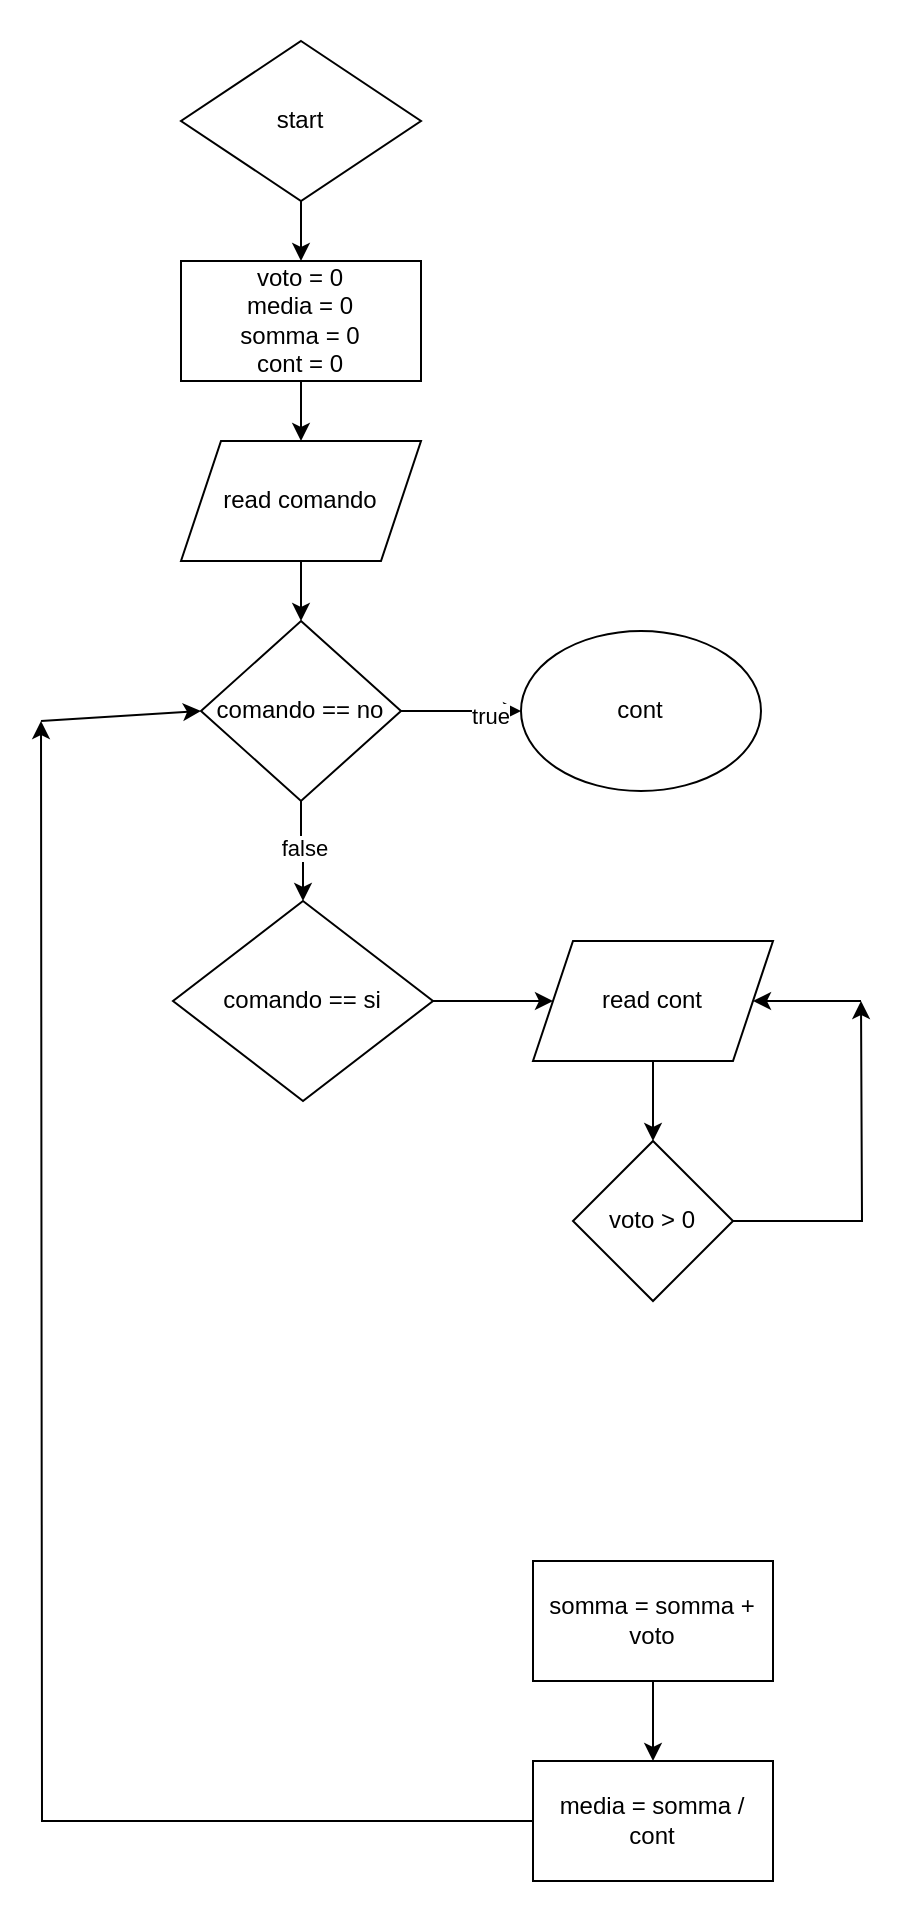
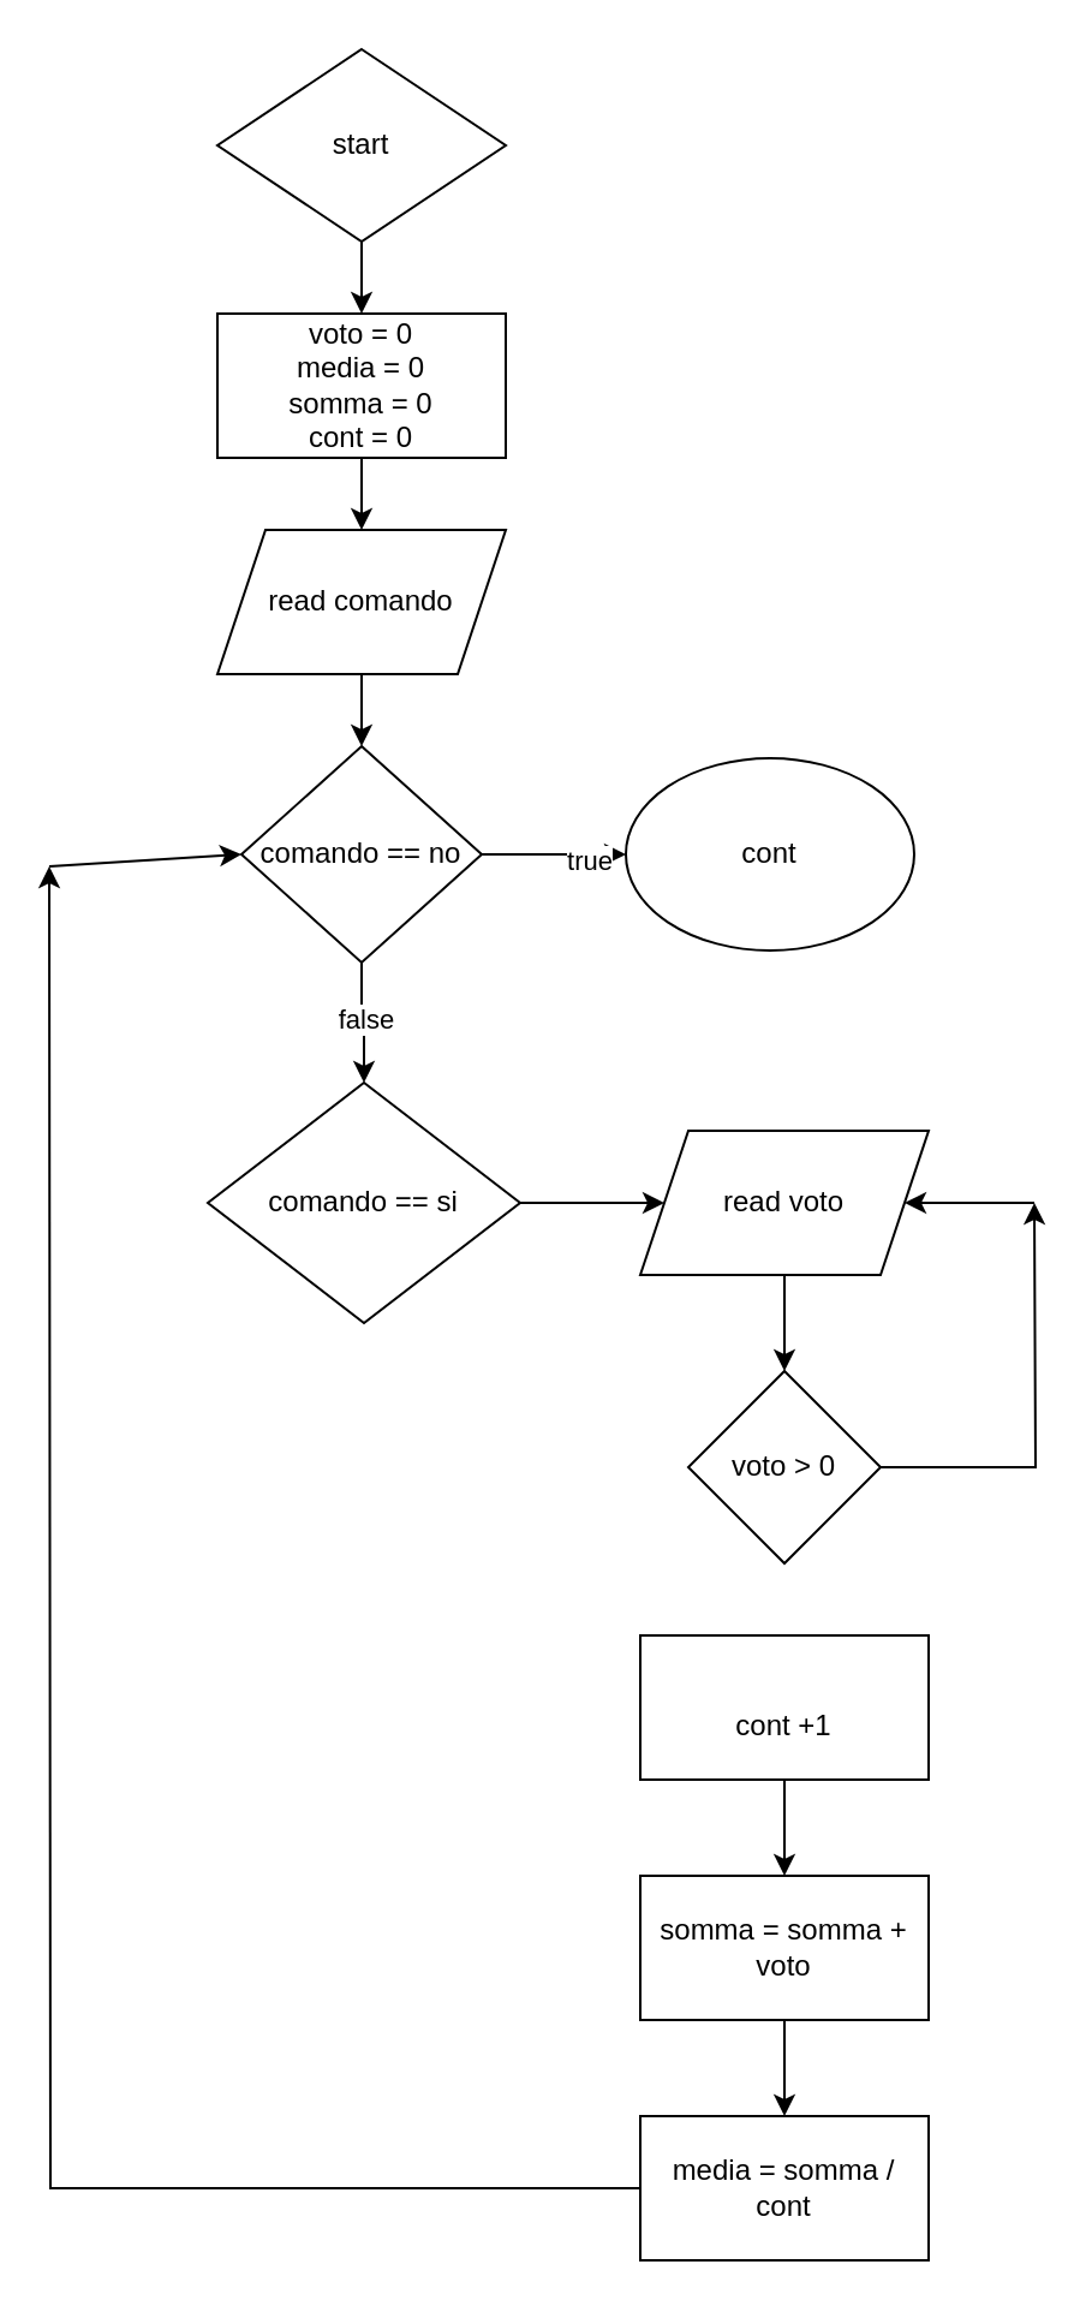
  <mxCell id="0" />
  <mxCell id="1" parent="0" />
  <mxCell id="2" value="" style="edgeStyle=orthogonalEdgeStyle;rounded=0;orthogonalLoop=1;jettySize=auto;html=1;" edge="1" parent="1" source="3" target="5"><mxGeometry relative="1" as="geometry" /></mxCell>
  <mxCell id="3" value="start" style="rhombus;whiteSpace=wrap;html=1;" vertex="1" parent="1"><mxGeometry x="90" y="20" width="120" height="80" as="geometry" /></mxCell>
  <mxCell id="4" value="" style="edgeStyle=orthogonalEdgeStyle;rounded=0;orthogonalLoop=1;jettySize=auto;html=1;" edge="1" parent="1" source="5" target="7"><mxGeometry relative="1" as="geometry" /></mxCell>
  <mxCell id="5" value="&lt;div&gt;voto = 0&lt;/div&gt;&lt;div&gt;media = 0&lt;/div&gt;&lt;div&gt;somma = 0&lt;/div&gt;&lt;div&gt;cont = 0&lt;br&gt;&lt;/div&gt;" style="rounded=0;whiteSpace=wrap;html=1;" vertex="1" parent="1"><mxGeometry x="90" y="130" width="120" height="60" as="geometry" /></mxCell>
  <mxCell id="6" value="" style="edgeStyle=orthogonalEdgeStyle;rounded=0;orthogonalLoop=1;jettySize=auto;html=1;" edge="1" parent="1" source="7" target="12"><mxGeometry relative="1" as="geometry" /></mxCell>
  <mxCell id="7" value="read comando" style="shape=parallelogram;perimeter=parallelogramPerimeter;whiteSpace=wrap;html=1;fixedSize=1;" vertex="1" parent="1"><mxGeometry x="90" y="220" width="120" height="60" as="geometry" /></mxCell>
  <mxCell id="8" value="" style="edgeStyle=orthogonalEdgeStyle;rounded=0;orthogonalLoop=1;jettySize=auto;html=1;" edge="1" parent="1" source="12" target="14"><mxGeometry relative="1" as="geometry" /></mxCell>
  <mxCell id="9" value="false" style="edgeLabel;html=1;align=center;verticalAlign=middle;resizable=0;points=[];" vertex="1" connectable="0" parent="8"><mxGeometry x="-0.087" y="1" relative="1" as="geometry"><mxPoint as="offset" /></mxGeometry></mxCell>
  <mxCell id="10" value="" style="edgeStyle=orthogonalEdgeStyle;rounded=0;orthogonalLoop=1;jettySize=auto;html=1;" edge="1" parent="1" source="12" target="25"><mxGeometry relative="1" as="geometry" /></mxCell>
  <mxCell id="11" value="true" style="edgeLabel;html=1;align=center;verticalAlign=middle;resizable=0;points=[];" vertex="1" connectable="0" parent="10"><mxGeometry x="0.461" y="-2" relative="1" as="geometry"><mxPoint as="offset" /></mxGeometry></mxCell>
  <mxCell id="12" value="comando == no" style="rhombus;whiteSpace=wrap;html=1;" vertex="1" parent="1"><mxGeometry x="100" y="310" width="100" height="90" as="geometry" /></mxCell>
  <mxCell id="13" value="" style="edgeStyle=orthogonalEdgeStyle;rounded=0;orthogonalLoop=1;jettySize=auto;html=1;" edge="1" parent="1" source="14" target="16"><mxGeometry relative="1" as="geometry" /></mxCell>
  <mxCell id="14" value="&lt;div&gt;comando == si&lt;/div&gt;" style="rhombus;whiteSpace=wrap;html=1;" vertex="1" parent="1"><mxGeometry x="86" y="450" width="130" height="100" as="geometry" /></mxCell>
  <mxCell id="15" value="" style="edgeStyle=orthogonalEdgeStyle;rounded=0;orthogonalLoop=1;jettySize=auto;html=1;" edge="1" parent="1" source="16" target="18"><mxGeometry relative="1" as="geometry" /></mxCell>
- <mxCell id="16" value="read cont" style="shape=parallelogram;perimeter=parallelogramPerimeter;whiteSpace=wrap;html=1;fixedSize=1;" vertex="1" parent="1"><mxGeometry x="266" y="470" width="120" height="60" as="geometry" /></mxCell>
+ <mxCell id="16" value="read voto" style="shape=parallelogram;perimeter=parallelogramPerimeter;whiteSpace=wrap;html=1;fixedSize=1;" vertex="1" parent="1"><mxGeometry x="266" y="470" width="120" height="60" as="geometry" /></mxCell>
  <mxCell id="17" style="edgeStyle=orthogonalEdgeStyle;rounded=0;orthogonalLoop=1;jettySize=auto;html=1;" edge="1" parent="1" source="18"><mxGeometry relative="1" as="geometry"><mxPoint x="430" y="500" as="targetPoint" /></mxGeometry></mxCell>
  <mxCell id="18" value="voto &amp;gt; 0" style="rhombus;whiteSpace=wrap;html=1;" vertex="1" parent="1"><mxGeometry x="286" y="570" width="80" height="80" as="geometry" /></mxCell>
  <mxCell id="19" value="" style="edgeStyle=orthogonalEdgeStyle;rounded=0;orthogonalLoop=1;jettySize=auto;html=1;" edge="1" parent="1" source="20" target="24"><mxGeometry relative="1" as="geometry" /></mxCell>
  <mxCell id="20" value="somma = somma + voto" style="whiteSpace=wrap;html=1;" vertex="1" parent="1"><mxGeometry x="266" y="780" width="120" height="60" as="geometry" /></mxCell>
+ <mxCell id="21" value="" style="edgeStyle=orthogonalEdgeStyle;rounded=0;orthogonalLoop=1;jettySize=auto;html=1;" edge="1" parent="1" source="22" target="20"><mxGeometry relative="1" as="geometry" /></mxCell>
+ <mxCell id="22" value="&lt;div&gt;&amp;nbsp;&lt;br&gt;&lt;/div&gt;&lt;div&gt;cont +1&lt;br&gt;&lt;/div&gt;" style="whiteSpace=wrap;html=1;" vertex="1" parent="1"><mxGeometry x="266" y="680" width="120" height="60" as="geometry" /></mxCell>
  <mxCell id="23" style="edgeStyle=orthogonalEdgeStyle;rounded=0;orthogonalLoop=1;jettySize=auto;html=1;" edge="1" parent="1" source="24"><mxGeometry relative="1" as="geometry"><mxPoint x="20" y="360" as="targetPoint" /></mxGeometry></mxCell>
  <mxCell id="24" value="media = somma / cont" style="whiteSpace=wrap;html=1;" vertex="1" parent="1"><mxGeometry x="266" y="880" width="120" height="60" as="geometry" /></mxCell>
  <mxCell id="25" value="cont" style="ellipse;whiteSpace=wrap;html=1;" vertex="1" parent="1"><mxGeometry x="260" y="315" width="120" height="80" as="geometry" /></mxCell>
  <mxCell id="26" value="" style="endArrow=classic;html=1;rounded=0;entryX=0;entryY=0.5;entryDx=0;entryDy=0;" edge="1" parent="1" target="12"><mxGeometry width="50" height="50" relative="1" as="geometry"><mxPoint x="20" y="360" as="sourcePoint" /><mxPoint x="70" y="310" as="targetPoint" /></mxGeometry></mxCell>
  <mxCell id="27" value="" style="endArrow=classic;html=1;rounded=0;entryX=1;entryY=0.5;entryDx=0;entryDy=0;" edge="1" parent="1" target="16"><mxGeometry width="50" height="50" relative="1" as="geometry"><mxPoint x="430" y="500" as="sourcePoint" /><mxPoint x="480" y="450" as="targetPoint" /></mxGeometry></mxCell>
